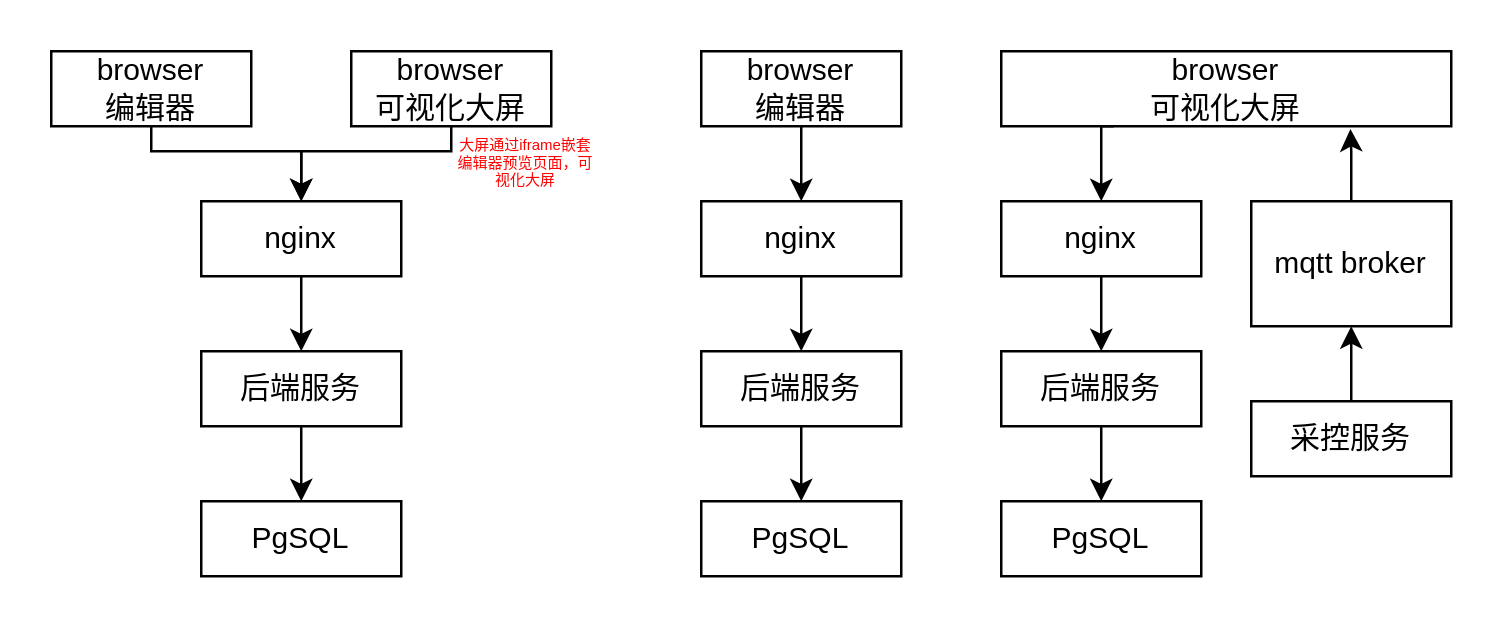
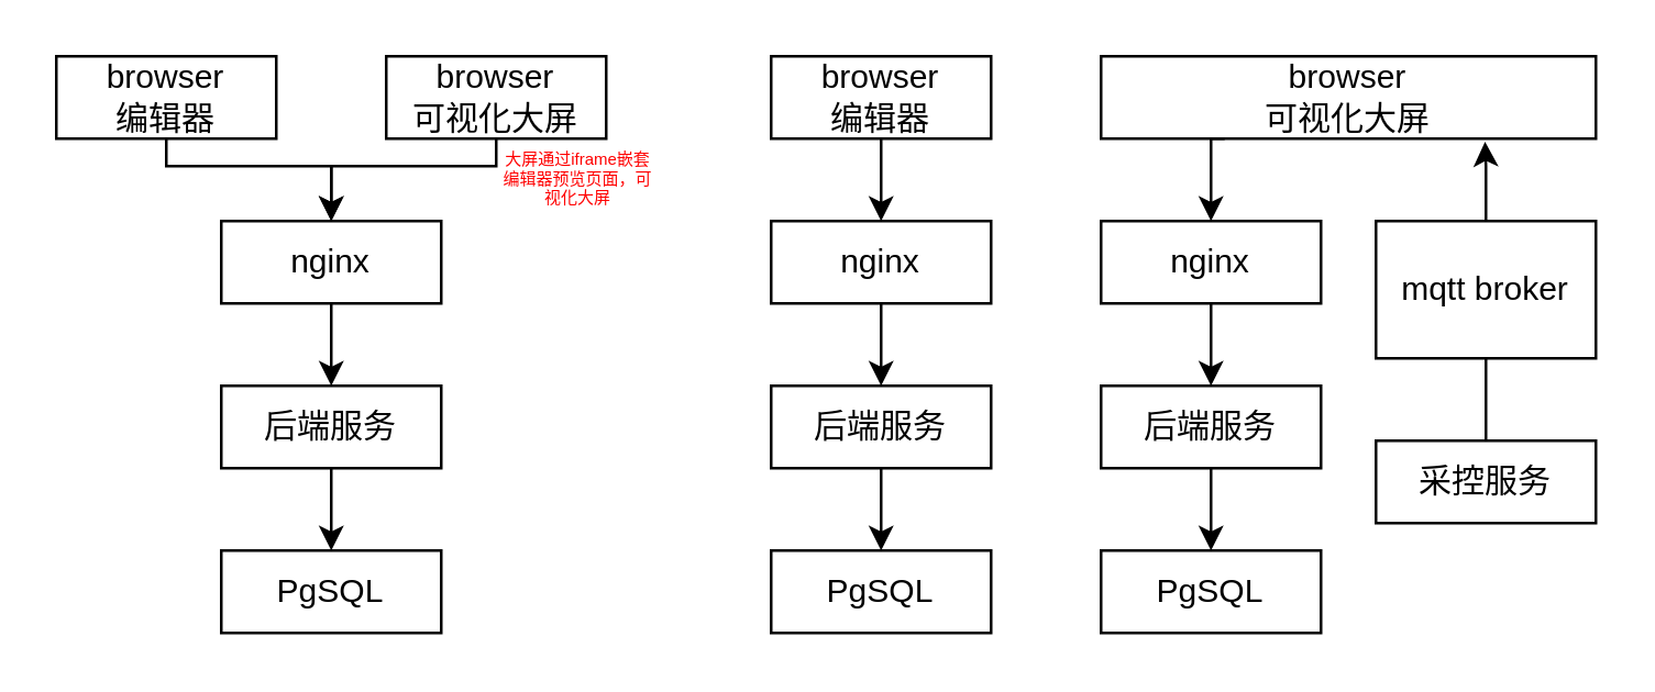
  <mxCell id="0" />
  <mxCell id="1" parent="0" />
  <mxCell id="2" style="edgeStyle=orthogonalEdgeStyle;rounded=0;orthogonalLoop=1;jettySize=auto;html=1;exitX=0.5;exitY=1;exitDx=0;exitDy=0;entryX=0.5;entryY=0;entryDx=0;entryDy=0;" parent="1" source="3" target="5" edge="1"><mxGeometry relative="1" as="geometry"><Array as="points"><mxPoint x="60" y="60" /><mxPoint x="120" y="60" /></Array></mxGeometry></mxCell>
  <mxCell id="3" value="browser&lt;div&gt;编辑器&lt;/div&gt;" style="rounded=0;whiteSpace=wrap;html=1;" parent="1" vertex="1"><mxGeometry x="20" y="20" width="80" height="30" as="geometry" /></mxCell>
  <mxCell id="4" style="edgeStyle=orthogonalEdgeStyle;rounded=0;orthogonalLoop=1;jettySize=auto;html=1;exitX=0.5;exitY=1;exitDx=0;exitDy=0;entryX=0.5;entryY=0;entryDx=0;entryDy=0;" parent="1" source="5" target="7" edge="1"><mxGeometry relative="1" as="geometry" /></mxCell>
  <mxCell id="5" value="nginx" style="rounded=0;whiteSpace=wrap;html=1;" parent="1" vertex="1"><mxGeometry x="80" y="80" width="80" height="30" as="geometry" /></mxCell>
  <mxCell id="6" style="edgeStyle=orthogonalEdgeStyle;rounded=0;orthogonalLoop=1;jettySize=auto;html=1;exitX=0.5;exitY=1;exitDx=0;exitDy=0;entryX=0.5;entryY=0;entryDx=0;entryDy=0;" parent="1" source="7" target="8" edge="1"><mxGeometry relative="1" as="geometry" /></mxCell>
  <mxCell id="7" value="后端服务" style="rounded=0;whiteSpace=wrap;html=1;" parent="1" vertex="1"><mxGeometry x="80" y="140" width="80" height="30" as="geometry" /></mxCell>
  <mxCell id="8" value="PgSQL" style="rounded=0;whiteSpace=wrap;html=1;" parent="1" vertex="1"><mxGeometry x="80" y="200" width="80" height="30" as="geometry" /></mxCell>
  <mxCell id="9" style="edgeStyle=orthogonalEdgeStyle;rounded=0;orthogonalLoop=1;jettySize=auto;html=1;exitX=0.5;exitY=1;exitDx=0;exitDy=0;entryX=0.5;entryY=0;entryDx=0;entryDy=0;" parent="1" source="10" target="5" edge="1"><mxGeometry relative="1" as="geometry"><Array as="points"><mxPoint x="180" y="60" /><mxPoint x="120" y="60" /></Array></mxGeometry></mxCell>
  <mxCell id="10" value="browser&lt;div&gt;可视化大屏&lt;/div&gt;" style="rounded=0;whiteSpace=wrap;html=1;" parent="1" vertex="1"><mxGeometry x="140" y="20" width="80" height="30" as="geometry" /></mxCell>
  <mxCell id="11" value="大屏通过iframe嵌套编辑器预览页面，可视化大屏" style="text;html=1;align=center;verticalAlign=middle;whiteSpace=wrap;rounded=0;fontSize=6;fontColor=#FF0000;" parent="1" vertex="1"><mxGeometry x="180" y="50" width="60" height="30" as="geometry" /></mxCell>
  <mxCell id="12" style="edgeStyle=orthogonalEdgeStyle;rounded=0;orthogonalLoop=1;jettySize=auto;html=1;exitX=0.5;exitY=1;exitDx=0;exitDy=0;entryX=0.5;entryY=0;entryDx=0;entryDy=0;" parent="1" source="13" target="15" edge="1"><mxGeometry relative="1" as="geometry" /></mxCell>
  <mxCell id="13" value="browser&lt;div&gt;编辑器&lt;/div&gt;" style="rounded=0;whiteSpace=wrap;html=1;" parent="1" vertex="1"><mxGeometry x="280" y="20" width="80" height="30" as="geometry" /></mxCell>
  <mxCell id="14" style="edgeStyle=orthogonalEdgeStyle;rounded=0;orthogonalLoop=1;jettySize=auto;html=1;exitX=0.5;exitY=1;exitDx=0;exitDy=0;entryX=0.5;entryY=0;entryDx=0;entryDy=0;" parent="1" source="15" target="17" edge="1"><mxGeometry relative="1" as="geometry" /></mxCell>
  <mxCell id="15" value="nginx" style="rounded=0;whiteSpace=wrap;html=1;" parent="1" vertex="1"><mxGeometry x="280" y="80" width="80" height="30" as="geometry" /></mxCell>
  <mxCell id="16" style="edgeStyle=orthogonalEdgeStyle;rounded=0;orthogonalLoop=1;jettySize=auto;html=1;exitX=0.5;exitY=1;exitDx=0;exitDy=0;entryX=0.5;entryY=0;entryDx=0;entryDy=0;" parent="1" source="17" target="18" edge="1"><mxGeometry relative="1" as="geometry" /></mxCell>
  <mxCell id="17" value="后端服务" style="rounded=0;whiteSpace=wrap;html=1;" parent="1" vertex="1"><mxGeometry x="280" y="140" width="80" height="30" as="geometry" /></mxCell>
  <mxCell id="18" value="PgSQL" style="rounded=0;whiteSpace=wrap;html=1;" parent="1" vertex="1"><mxGeometry x="280" y="200" width="80" height="30" as="geometry" /></mxCell>
  <mxCell id="19" style="edgeStyle=orthogonalEdgeStyle;rounded=0;orthogonalLoop=1;jettySize=auto;html=1;exitX=0.25;exitY=1;exitDx=0;exitDy=0;entryX=0.5;entryY=0;entryDx=0;entryDy=0;" parent="1" source="20" target="22" edge="1"><mxGeometry relative="1" as="geometry" /></mxCell>
  <mxCell id="20" value="browser&lt;div&gt;可视化大屏&lt;/div&gt;" style="rounded=0;whiteSpace=wrap;html=1;" parent="1" vertex="1"><mxGeometry x="400" y="20" width="180" height="30" as="geometry" /></mxCell>
  <mxCell id="21" style="edgeStyle=orthogonalEdgeStyle;rounded=0;orthogonalLoop=1;jettySize=auto;html=1;exitX=0.5;exitY=1;exitDx=0;exitDy=0;entryX=0.5;entryY=0;entryDx=0;entryDy=0;" parent="1" source="22" target="24" edge="1"><mxGeometry relative="1" as="geometry" /></mxCell>
  <mxCell id="22" value="nginx" style="rounded=0;whiteSpace=wrap;html=1;" parent="1" vertex="1"><mxGeometry x="400" y="80" width="80" height="30" as="geometry" /></mxCell>
  <mxCell id="23" style="edgeStyle=orthogonalEdgeStyle;rounded=0;orthogonalLoop=1;jettySize=auto;html=1;exitX=0.5;exitY=1;exitDx=0;exitDy=0;entryX=0.5;entryY=0;entryDx=0;entryDy=0;" parent="1" source="24" target="25" edge="1"><mxGeometry relative="1" as="geometry" /></mxCell>
  <mxCell id="24" value="后端服务" style="rounded=0;whiteSpace=wrap;html=1;" parent="1" vertex="1"><mxGeometry x="400" y="140" width="80" height="30" as="geometry" /></mxCell>
  <mxCell id="25" value="PgSQL" style="rounded=0;whiteSpace=wrap;html=1;" parent="1" vertex="1"><mxGeometry x="400" y="200" width="80" height="30" as="geometry" /></mxCell>
  <mxCell id="26" value="mqtt broker" style="rounded=0;whiteSpace=wrap;html=1;" parent="1" vertex="1"><mxGeometry x="500" y="80" width="80" height="50" as="geometry" /></mxCell>
- <mxCell id="27" style="edgeStyle=orthogonalEdgeStyle;rounded=0;orthogonalLoop=1;jettySize=auto;html=1;exitX=0.5;exitY=0;exitDx=0;exitDy=0;entryX=0.5;entryY=1;entryDx=0;entryDy=0;" parent="1" source="28" target="26" edge="1"><mxGeometry relative="1" as="geometry" /></mxCell>
+ <mxCell id="27" style="edgeStyle=orthogonalEdgeStyle;rounded=0;orthogonalLoop=1;jettySize=auto;html=1;exitX=0.5;exitY=0;exitDx=0;exitDy=0;entryX=0.5;entryY=1;entryDx=0;entryDy=0;endArrow=none;" parent="1" source="28" target="26" edge="1"><mxGeometry relative="1" as="geometry" /></mxCell>
  <mxCell id="28" value="采控服务" style="rounded=0;whiteSpace=wrap;html=1;" parent="1" vertex="1"><mxGeometry x="500" y="160" width="80" height="30" as="geometry" /></mxCell>
  <mxCell id="29" style="edgeStyle=orthogonalEdgeStyle;rounded=0;orthogonalLoop=1;jettySize=auto;html=1;entryX=0.776;entryY=1.036;entryDx=0;entryDy=0;entryPerimeter=0;" parent="1" source="26" target="20" edge="1"><mxGeometry relative="1" as="geometry" /></mxCell>
